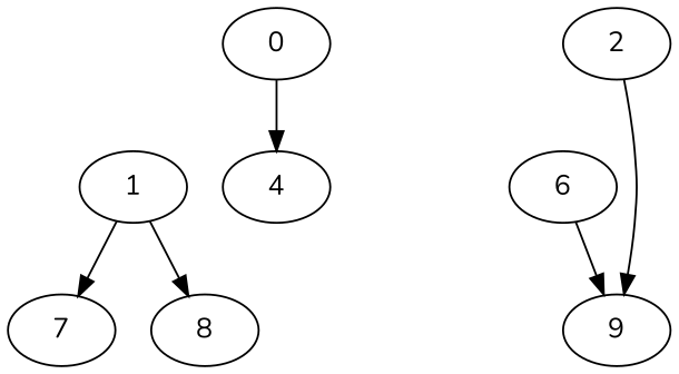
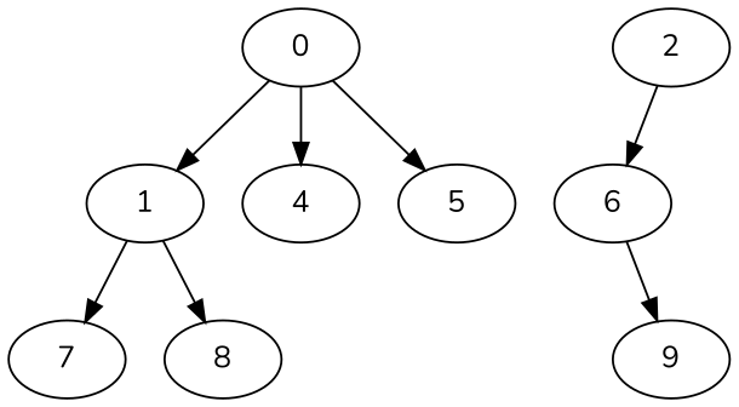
  strict digraph {
    fontname=Nunito
    node [fontname=Nunito]
    edge [fontname=Nunito]
    0
    1
    4
+   5
    7
    8
    2
    6
    9
+   0 -> 1
    0 -> 4
+   0 -> 5
    1 -> 7
    1 -> 8
-   2 -> 9
+   2 -> 6
    6 -> 9
  }
